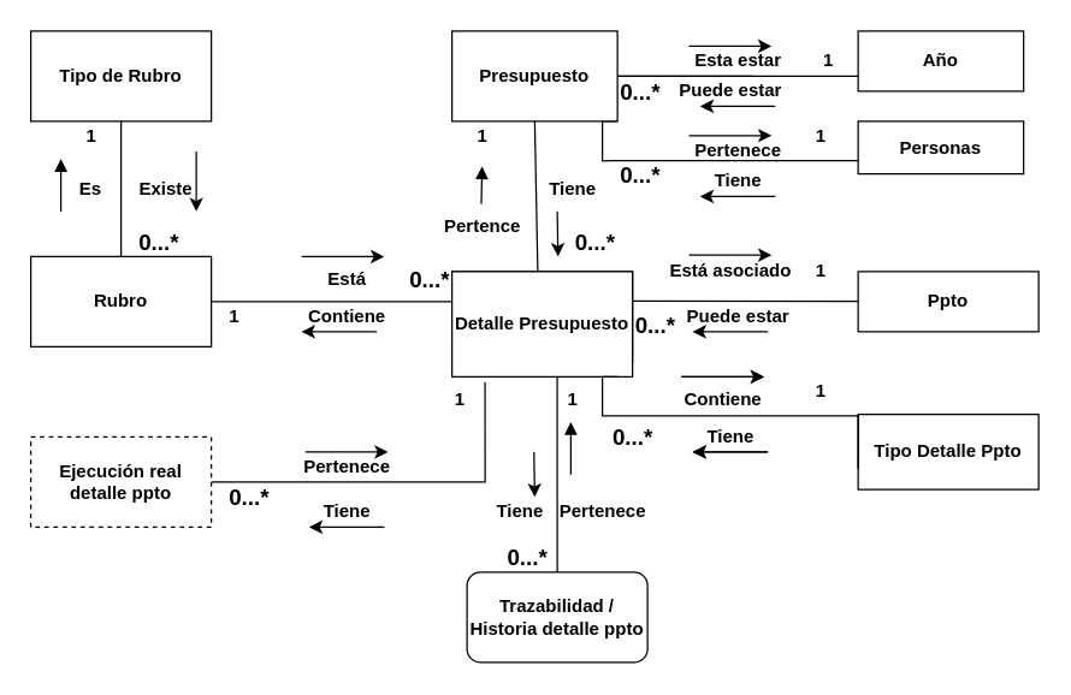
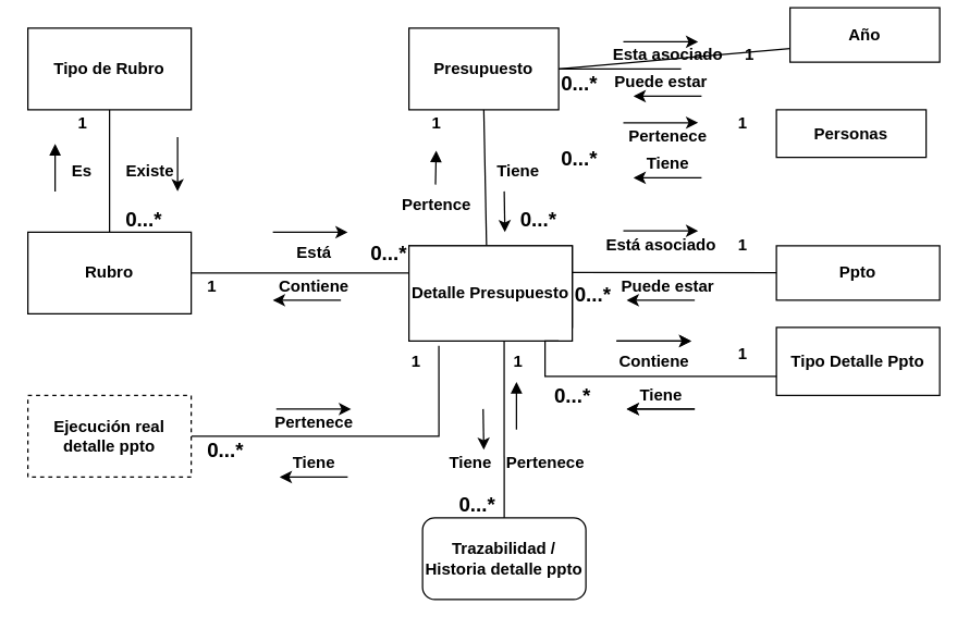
  <mxCell id="0" />
  <mxCell id="1" parent="0" />
  <mxCell id="2" value="Tipo de Rubro" style="rounded=0;whiteSpace=wrap;html=1;fontStyle=1" parent="1" vertex="1"><mxGeometry x="20" y="20" width="120" height="60" as="geometry" /></mxCell>
  <mxCell id="3" style="edgeStyle=orthogonalEdgeStyle;rounded=0;orthogonalLoop=1;jettySize=auto;html=1;exitX=0.5;exitY=0;exitDx=0;exitDy=0;entryX=0.5;entryY=1;entryDx=0;entryDy=0;endArrow=none;endFill=0;" parent="1" source="5" target="2" edge="1"><mxGeometry relative="1" as="geometry" /></mxCell>
  <mxCell id="4" style="edgeStyle=none;rounded=0;orthogonalLoop=1;jettySize=auto;html=1;exitX=1;exitY=0.5;exitDx=0;exitDy=0;endArrow=none;endFill=0;" parent="1" source="5" edge="1"><mxGeometry relative="1" as="geometry"><mxPoint x="300" y="200" as="targetPoint" /></mxGeometry></mxCell>
  <mxCell id="5" value="Rubro" style="rounded=0;whiteSpace=wrap;html=1;fontStyle=1" parent="1" vertex="1"><mxGeometry x="20" y="170" width="120" height="60" as="geometry" /></mxCell>
  <mxCell id="6" value="Es" style="text;html=1;align=center;verticalAlign=middle;whiteSpace=wrap;rounded=0;fontStyle=1" parent="1" vertex="1"><mxGeometry x="30" y="110" width="60" height="30" as="geometry" /></mxCell>
  <mxCell id="7" value="Existe" style="text;html=1;align=center;verticalAlign=middle;whiteSpace=wrap;rounded=0;fontStyle=1" parent="1" vertex="1"><mxGeometry x="80" y="110" width="60" height="30" as="geometry" /></mxCell>
  <mxCell id="8" value="" style="endArrow=block;html=1;rounded=0;endFill=1;" parent="1" edge="1"><mxGeometry width="50" height="50" relative="1" as="geometry"><mxPoint x="40" y="140" as="sourcePoint" /><mxPoint x="40" y="105" as="targetPoint" /></mxGeometry></mxCell>
  <mxCell id="9" value="" style="endArrow=classic;html=1;rounded=0;" parent="1" edge="1"><mxGeometry width="50" height="50" relative="1" as="geometry"><mxPoint x="130" y="100" as="sourcePoint" /><mxPoint x="130" y="140" as="targetPoint" /></mxGeometry></mxCell>
  <mxCell id="10" style="edgeStyle=none;rounded=0;orthogonalLoop=1;jettySize=auto;html=1;exitX=1;exitY=0.5;exitDx=0;exitDy=0;entryX=0;entryY=0.75;entryDx=0;entryDy=0;endArrow=none;endFill=0;" parent="1" source="13" target="18" edge="1"><mxGeometry relative="1" as="geometry" /></mxCell>
  <mxCell id="11" style="edgeStyle=none;rounded=0;orthogonalLoop=1;jettySize=auto;html=1;exitX=0.5;exitY=1;exitDx=0;exitDy=0;endArrow=none;endFill=0;" parent="1" source="13" edge="1"><mxGeometry relative="1" as="geometry"><mxPoint x="357" y="180" as="targetPoint" /></mxGeometry></mxCell>
- <mxCell id="12" style="edgeStyle=orthogonalEdgeStyle;rounded=0;orthogonalLoop=1;jettySize=auto;html=1;exitX=1;exitY=1;exitDx=0;exitDy=0;entryX=0;entryY=0.75;entryDx=0;entryDy=0;endArrow=none;endFill=0;" parent="1" source="13" target="19" edge="1"><mxGeometry relative="1" as="geometry"><Array as="points"><mxPoint x="400" y="80" /><mxPoint x="400" y="106" /></Array></mxGeometry></mxCell>
  <mxCell id="13" value="Presupuesto" style="rounded=0;whiteSpace=wrap;html=1;fontStyle=1" parent="1" vertex="1"><mxGeometry x="300" y="20" width="110" height="60" as="geometry" /></mxCell>
  <mxCell id="14" value="Detalle Presupuesto" style="rounded=0;whiteSpace=wrap;html=1;" parent="1" vertex="1"><mxGeometry x="300" y="180" width="120" height="60" as="geometry" /></mxCell>
  <mxCell id="15" value="Detalle Presupuesto" style="rounded=0;whiteSpace=wrap;html=1;fontStyle=1" parent="1" vertex="1"><mxGeometry x="300" y="180" width="120" height="70" as="geometry" /></mxCell>
  <mxCell id="16" style="edgeStyle=orthogonalEdgeStyle;rounded=0;orthogonalLoop=1;jettySize=auto;html=1;exitX=1;exitY=0.5;exitDx=0;exitDy=0;entryX=0.183;entryY=1.05;entryDx=0;entryDy=0;entryPerimeter=0;endArrow=none;endFill=0;" parent="1" source="17" target="15" edge="1"><mxGeometry relative="1" as="geometry" /></mxCell>
  <mxCell id="17" value="Ejecución real detalle ppto" style="rounded=0;whiteSpace=wrap;html=1;fontStyle=1;dashed=1;" parent="1" vertex="1"><mxGeometry x="20" y="290" width="120" height="60" as="geometry" /></mxCell>
- <mxCell id="18" value="Año" style="rounded=0;whiteSpace=wrap;html=1;fontStyle=1" parent="1" vertex="1"><mxGeometry x="570" y="20" width="110" height="40" as="geometry" /></mxCell>
+ <mxCell id="18" value="Año" style="rounded=0;whiteSpace=wrap;html=1;fontStyle=1" parent="1" vertex="1"><mxGeometry x="580" y="5" width="110" height="40" as="geometry" /></mxCell>
  <mxCell id="19" value="Personas" style="rounded=0;whiteSpace=wrap;html=1;fontStyle=1" parent="1" vertex="1"><mxGeometry x="570" y="80" width="110" height="35" as="geometry" /></mxCell>
  <mxCell id="20" value="Ppto" style="rounded=0;whiteSpace=wrap;html=1;fontStyle=1" parent="1" vertex="1"><mxGeometry x="570" y="180" width="120" height="40" as="geometry" /></mxCell>
- <mxCell id="21" value="Tipo Detalle Ppto" style="rounded=0;whiteSpace=wrap;html=1;fontStyle=1" parent="1" vertex="1"><mxGeometry x="570" y="275" width="120" height="50" as="geometry" /></mxCell>
+ <mxCell id="21" value="Tipo Detalle Ppto" style="rounded=0;whiteSpace=wrap;html=1;fontStyle=1" parent="1" vertex="1"><mxGeometry x="570" y="240" width="120" height="50" as="geometry" /></mxCell>
  <mxCell id="22" value="Trazabilidad / Historia detalle ppto" style="whiteSpace=wrap;html=1;fontStyle=1;rounded=1;" parent="1" vertex="1"><mxGeometry x="310" y="380" width="120" height="60" as="geometry" /></mxCell>
  <mxCell id="23" value="" style="endArrow=none;html=1;rounded=0;entryX=0.583;entryY=1;entryDx=0;entryDy=0;entryPerimeter=0;" parent="1" source="22" target="15" edge="1"><mxGeometry width="50" height="50" relative="1" as="geometry"><mxPoint x="370" y="309.289" as="sourcePoint" /><mxPoint x="370" y="259.289" as="targetPoint" /></mxGeometry></mxCell>
  <mxCell id="24" style="edgeStyle=orthogonalEdgeStyle;rounded=0;orthogonalLoop=1;jettySize=auto;html=1;exitX=1;exitY=1;exitDx=0;exitDy=0;entryX=0;entryY=0.72;entryDx=0;entryDy=0;endArrow=none;endFill=0;entryPerimeter=0;" edge="1" parent="1" target="21"><mxGeometry relative="1" as="geometry"><Array as="points"><mxPoint x="400" y="250" /><mxPoint x="400" y="276" /></Array><mxPoint x="410" y="250" as="sourcePoint" /><mxPoint x="500" y="276.25" as="targetPoint" /></mxGeometry></mxCell>
  <mxCell id="25" style="edgeStyle=none;rounded=0;orthogonalLoop=1;jettySize=auto;html=1;exitX=1;exitY=0.5;exitDx=0;exitDy=0;entryX=0;entryY=0.75;entryDx=0;entryDy=0;endArrow=none;endFill=0;" edge="1" parent="1"><mxGeometry relative="1" as="geometry"><mxPoint x="410" y="50" as="sourcePoint" /><mxPoint x="500" y="50" as="targetPoint" /></mxGeometry></mxCell>
  <mxCell id="26" style="edgeStyle=none;rounded=0;orthogonalLoop=1;jettySize=auto;html=1;exitX=1;exitY=0.5;exitDx=0;exitDy=0;endArrow=none;endFill=0;" edge="1" parent="1" target="20"><mxGeometry relative="1" as="geometry"><mxPoint x="420" y="199.5" as="sourcePoint" /><mxPoint x="500" y="200" as="targetPoint" /></mxGeometry></mxCell>
- <mxCell id="27" value="Esta estar" style="text;strokeColor=none;fillColor=none;html=1;fontSize=12;fontStyle=1;verticalAlign=middle;align=center;" vertex="1" parent="1"><mxGeometry x="440" y="20" width="100" height="40" as="geometry" /></mxCell>
+ <mxCell id="27" value="Esta asociado" style="text;strokeColor=none;fillColor=none;html=1;fontSize=12;fontStyle=1;verticalAlign=middle;align=center;" vertex="1" parent="1"><mxGeometry x="440" y="20" width="100" height="40" as="geometry" /></mxCell>
  <mxCell id="28" value="Puede estar" style="text;strokeColor=none;fillColor=none;html=1;fontSize=12;fontStyle=1;verticalAlign=middle;align=center;" vertex="1" parent="1"><mxGeometry x="435" y="40" width="100" height="40" as="geometry" /></mxCell>
  <mxCell id="29" value="1" style="text;strokeColor=none;fillColor=none;html=1;fontSize=12;fontStyle=1;verticalAlign=middle;align=center;" vertex="1" parent="1"><mxGeometry x="535" y="30" width="30" height="20" as="geometry" /></mxCell>
  <mxCell id="30" value="" style="endArrow=classic;html=1;rounded=0;fontSize=12;" edge="1" parent="1"><mxGeometry width="50" height="50" relative="1" as="geometry"><mxPoint x="457.5" y="30" as="sourcePoint" /><mxPoint x="512.5" y="30" as="targetPoint" /><Array as="points"><mxPoint x="457.5" y="30" /></Array></mxGeometry></mxCell>
  <mxCell id="31" value="" style="endArrow=classic;html=1;rounded=0;fontSize=12;" edge="1" parent="1"><mxGeometry width="50" height="50" relative="1" as="geometry"><mxPoint x="515" y="70" as="sourcePoint" /><mxPoint x="465" y="70" as="targetPoint" /></mxGeometry></mxCell>
  <mxCell id="32" value="0...*" style="text;strokeColor=none;fillColor=none;html=1;fontSize=15;fontStyle=1;verticalAlign=middle;align=center;" vertex="1" parent="1"><mxGeometry x="410" y="50" width="30" height="20" as="geometry" /></mxCell>
  <mxCell id="33" value="1" style="text;strokeColor=none;fillColor=none;html=1;fontSize=12;fontStyle=1;verticalAlign=middle;align=center;" vertex="1" parent="1"><mxGeometry x="45" y="80" width="30" height="20" as="geometry" /></mxCell>
  <mxCell id="34" value="0...*" style="text;strokeColor=none;fillColor=none;html=1;fontSize=15;fontStyle=1;verticalAlign=middle;align=center;" vertex="1" parent="1"><mxGeometry x="90" y="150" width="30" height="20" as="geometry" /></mxCell>
  <mxCell id="35" value="Pertence" style="text;strokeColor=none;fillColor=none;html=1;fontSize=12;fontStyle=1;verticalAlign=middle;align=center;" vertex="1" parent="1"><mxGeometry x="270" y="130" width="100" height="40" as="geometry" /></mxCell>
  <mxCell id="36" value="Tiene" style="text;strokeColor=none;fillColor=none;html=1;fontSize=12;fontStyle=1;verticalAlign=middle;align=center;" vertex="1" parent="1"><mxGeometry x="330" y="105" width="100" height="40" as="geometry" /></mxCell>
  <mxCell id="37" value="" style="endArrow=classic;html=1;rounded=0;" edge="1" parent="1"><mxGeometry width="50" height="50" relative="1" as="geometry"><mxPoint x="370" y="140" as="sourcePoint" /><mxPoint x="370.5" y="170" as="targetPoint" /></mxGeometry></mxCell>
  <mxCell id="38" value="" style="endArrow=block;html=1;rounded=0;endFill=1;" edge="1" parent="1"><mxGeometry width="50" height="50" relative="1" as="geometry"><mxPoint x="319.5" y="135" as="sourcePoint" /><mxPoint x="320" y="110" as="targetPoint" /></mxGeometry></mxCell>
  <mxCell id="39" value="1" style="text;strokeColor=none;fillColor=none;html=1;fontSize=12;fontStyle=1;verticalAlign=middle;align=center;" vertex="1" parent="1"><mxGeometry x="305" y="80" width="30" height="20" as="geometry" /></mxCell>
  <mxCell id="40" value="0...*" style="text;strokeColor=none;fillColor=none;html=1;fontSize=15;fontStyle=1;verticalAlign=middle;align=center;" vertex="1" parent="1"><mxGeometry x="380" y="150" width="30" height="20" as="geometry" /></mxCell>
  <mxCell id="41" value="Pertenece" style="text;strokeColor=none;fillColor=none;html=1;fontSize=12;fontStyle=1;verticalAlign=middle;align=center;" vertex="1" parent="1"><mxGeometry x="440" y="80" width="100" height="40" as="geometry" /></mxCell>
  <mxCell id="42" value="Tiene" style="text;strokeColor=none;fillColor=none;html=1;fontSize=12;fontStyle=1;verticalAlign=middle;align=center;" vertex="1" parent="1"><mxGeometry x="440" y="100" width="100" height="40" as="geometry" /></mxCell>
  <mxCell id="43" value="" style="endArrow=classic;html=1;rounded=0;fontSize=12;" edge="1" parent="1"><mxGeometry width="50" height="50" relative="1" as="geometry"><mxPoint x="457.5" y="89.5" as="sourcePoint" /><mxPoint x="512.5" y="89.5" as="targetPoint" /><Array as="points"><mxPoint x="457.5" y="89.5" /></Array></mxGeometry></mxCell>
  <mxCell id="44" value="" style="endArrow=classic;html=1;rounded=0;fontSize=12;" edge="1" parent="1"><mxGeometry width="50" height="50" relative="1" as="geometry"><mxPoint x="515" y="130" as="sourcePoint" /><mxPoint x="465" y="130" as="targetPoint" /></mxGeometry></mxCell>
  <mxCell id="45" value="0...*" style="text;strokeColor=none;fillColor=none;html=1;fontSize=15;fontStyle=1;verticalAlign=middle;align=center;" vertex="1" parent="1"><mxGeometry x="410" y="105" width="30" height="20" as="geometry" /></mxCell>
  <mxCell id="46" value="1" style="text;strokeColor=none;fillColor=none;html=1;fontSize=12;fontStyle=1;verticalAlign=middle;align=center;" vertex="1" parent="1"><mxGeometry x="530" y="80" width="30" height="20" as="geometry" /></mxCell>
  <mxCell id="47" value="Puede estar" style="text;strokeColor=none;fillColor=none;html=1;fontSize=12;fontStyle=1;verticalAlign=middle;align=center;" vertex="1" parent="1"><mxGeometry x="440" y="190" width="100" height="40" as="geometry" /></mxCell>
  <mxCell id="48" value="Está asociado" style="text;strokeColor=none;fillColor=none;html=1;fontSize=12;fontStyle=1;verticalAlign=middle;align=center;" vertex="1" parent="1"><mxGeometry x="435" y="160" width="100" height="40" as="geometry" /></mxCell>
  <mxCell id="49" value="" style="endArrow=classic;html=1;rounded=0;fontSize=12;" edge="1" parent="1"><mxGeometry width="50" height="50" relative="1" as="geometry"><mxPoint x="510" y="220" as="sourcePoint" /><mxPoint x="460" y="220" as="targetPoint" /></mxGeometry></mxCell>
  <mxCell id="50" value="" style="endArrow=classic;html=1;rounded=0;fontSize=12;" edge="1" parent="1"><mxGeometry width="50" height="50" relative="1" as="geometry"><mxPoint x="457.5" y="169" as="sourcePoint" /><mxPoint x="512.5" y="169" as="targetPoint" /><Array as="points"><mxPoint x="457.5" y="169" /></Array></mxGeometry></mxCell>
  <mxCell id="51" value="0...*" style="text;strokeColor=none;fillColor=none;html=1;fontSize=15;fontStyle=1;verticalAlign=middle;align=center;" vertex="1" parent="1"><mxGeometry x="420" y="205" width="30" height="20" as="geometry" /></mxCell>
  <mxCell id="52" value="1" style="text;strokeColor=none;fillColor=none;html=1;fontSize=12;fontStyle=1;verticalAlign=middle;align=center;" vertex="1" parent="1"><mxGeometry x="530" y="170" width="30" height="20" as="geometry" /></mxCell>
  <mxCell id="53" value="Contiene" style="text;strokeColor=none;fillColor=none;html=1;fontSize=12;fontStyle=1;verticalAlign=middle;align=center;" vertex="1" parent="1"><mxGeometry x="430" y="245" width="100" height="40" as="geometry" /></mxCell>
  <mxCell id="54" value="Tiene" style="text;strokeColor=none;fillColor=none;html=1;fontSize=12;fontStyle=1;verticalAlign=middle;align=center;" vertex="1" parent="1"><mxGeometry x="435" y="270" width="100" height="40" as="geometry" /></mxCell>
  <mxCell id="55" value="" style="endArrow=classic;html=1;rounded=0;fontSize=12;" edge="1" parent="1"><mxGeometry width="50" height="50" relative="1" as="geometry"><mxPoint x="452.5" y="250" as="sourcePoint" /><mxPoint x="507.5" y="250" as="targetPoint" /><Array as="points"><mxPoint x="452.5" y="250" /></Array></mxGeometry></mxCell>
  <mxCell id="56" value="" style="endArrow=classic;html=1;rounded=0;fontSize=12;" edge="1" parent="1"><mxGeometry width="50" height="50" relative="1" as="geometry"><mxPoint x="510" y="300" as="sourcePoint" /><mxPoint x="460" y="300" as="targetPoint" /></mxGeometry></mxCell>
  <mxCell id="57" value="1" style="text;strokeColor=none;fillColor=none;html=1;fontSize=12;fontStyle=1;verticalAlign=middle;align=center;" vertex="1" parent="1"><mxGeometry x="530" y="250" width="30" height="20" as="geometry" /></mxCell>
  <mxCell id="58" value="0...*" style="text;strokeColor=none;fillColor=none;html=1;fontSize=15;fontStyle=1;verticalAlign=middle;align=center;" vertex="1" parent="1"><mxGeometry x="405" y="280" width="30" height="20" as="geometry" /></mxCell>
  <mxCell id="59" value="Está" style="text;strokeColor=none;fillColor=none;html=1;fontSize=12;fontStyle=1;verticalAlign=middle;align=center;" vertex="1" parent="1"><mxGeometry x="180" y="165" width="100" height="40" as="geometry" /></mxCell>
  <mxCell id="60" value="Contiene" style="text;strokeColor=none;fillColor=none;html=1;fontSize=12;fontStyle=1;verticalAlign=middle;align=center;" vertex="1" parent="1"><mxGeometry x="180" y="190" width="100" height="40" as="geometry" /></mxCell>
  <mxCell id="61" value="" style="endArrow=classic;html=1;rounded=0;fontSize=12;" edge="1" parent="1"><mxGeometry width="50" height="50" relative="1" as="geometry"><mxPoint x="200" y="170" as="sourcePoint" /><mxPoint x="255" y="170" as="targetPoint" /><Array as="points"><mxPoint x="200" y="170" /></Array></mxGeometry></mxCell>
  <mxCell id="62" value="" style="endArrow=classic;html=1;rounded=0;fontSize=12;" edge="1" parent="1"><mxGeometry width="50" height="50" relative="1" as="geometry"><mxPoint x="250" y="220" as="sourcePoint" /><mxPoint x="200" y="220" as="targetPoint" /></mxGeometry></mxCell>
  <mxCell id="63" value="0...*" style="text;strokeColor=none;fillColor=none;html=1;fontSize=15;fontStyle=1;verticalAlign=middle;align=center;" vertex="1" parent="1"><mxGeometry x="270" y="175" width="30" height="20" as="geometry" /></mxCell>
  <mxCell id="64" value="1" style="text;strokeColor=none;fillColor=none;html=1;fontSize=12;fontStyle=1;verticalAlign=middle;align=center;" vertex="1" parent="1"><mxGeometry x="140" y="200" width="30" height="20" as="geometry" /></mxCell>
  <mxCell id="65" value="" style="endArrow=classic;html=1;rounded=0;fontSize=12;" edge="1" parent="1"><mxGeometry width="50" height="50" relative="1" as="geometry"><mxPoint x="452.5" y="250" as="sourcePoint" /><mxPoint x="507.5" y="250" as="targetPoint" /><Array as="points"><mxPoint x="452.5" y="250" /></Array></mxGeometry></mxCell>
  <mxCell id="66" value="" style="endArrow=classic;html=1;rounded=0;fontSize=12;" edge="1" parent="1"><mxGeometry width="50" height="50" relative="1" as="geometry"><mxPoint x="510" y="300" as="sourcePoint" /><mxPoint x="460" y="300" as="targetPoint" /></mxGeometry></mxCell>
  <mxCell id="67" value="Tiene" style="text;strokeColor=none;fillColor=none;html=1;fontSize=12;fontStyle=1;verticalAlign=middle;align=center;" vertex="1" parent="1"><mxGeometry x="180" y="320" width="100" height="40" as="geometry" /></mxCell>
  <mxCell id="68" value="Pertenece" style="text;strokeColor=none;fillColor=none;html=1;fontSize=12;fontStyle=1;verticalAlign=middle;align=center;" vertex="1" parent="1"><mxGeometry x="180" y="290" width="100" height="40" as="geometry" /></mxCell>
  <mxCell id="69" value="" style="endArrow=classic;html=1;rounded=0;fontSize=12;" edge="1" parent="1"><mxGeometry width="50" height="50" relative="1" as="geometry"><mxPoint x="202.5" y="300" as="sourcePoint" /><mxPoint x="257.5" y="300" as="targetPoint" /><Array as="points"><mxPoint x="202.5" y="300" /></Array></mxGeometry></mxCell>
  <mxCell id="70" value="" style="endArrow=classic;html=1;rounded=0;fontSize=12;" edge="1" parent="1"><mxGeometry width="50" height="50" relative="1" as="geometry"><mxPoint x="255" y="350" as="sourcePoint" /><mxPoint x="205" y="350" as="targetPoint" /></mxGeometry></mxCell>
  <mxCell id="71" value="1" style="text;strokeColor=none;fillColor=none;html=1;fontSize=12;fontStyle=1;verticalAlign=middle;align=center;" vertex="1" parent="1"><mxGeometry x="290" y="255" width="30" height="20" as="geometry" /></mxCell>
  <mxCell id="72" value="0...*" style="text;strokeColor=none;fillColor=none;html=1;fontSize=15;fontStyle=1;verticalAlign=middle;align=center;" vertex="1" parent="1"><mxGeometry x="150" y="320" width="30" height="20" as="geometry" /></mxCell>
  <mxCell id="73" value="Pertenece" style="text;strokeColor=none;fillColor=none;html=1;fontSize=12;fontStyle=1;verticalAlign=middle;align=center;" vertex="1" parent="1"><mxGeometry x="350" y="320" width="100" height="40" as="geometry" /></mxCell>
  <mxCell id="74" value="Tiene" style="text;strokeColor=none;fillColor=none;html=1;fontSize=12;fontStyle=1;verticalAlign=middle;align=center;" vertex="1" parent="1"><mxGeometry x="295" y="320" width="100" height="40" as="geometry" /></mxCell>
  <mxCell id="75" value="" style="endArrow=classic;html=1;rounded=0;" edge="1" parent="1"><mxGeometry width="50" height="50" relative="1" as="geometry"><mxPoint x="354.5" y="300" as="sourcePoint" /><mxPoint x="355" y="330" as="targetPoint" /></mxGeometry></mxCell>
  <mxCell id="76" value="" style="endArrow=block;html=1;rounded=0;endFill=1;" edge="1" parent="1"><mxGeometry width="50" height="50" relative="1" as="geometry"><mxPoint x="379" y="315" as="sourcePoint" /><mxPoint x="379" y="280" as="targetPoint" /></mxGeometry></mxCell>
  <mxCell id="77" value="0...*" style="text;strokeColor=none;fillColor=none;html=1;fontSize=15;fontStyle=1;verticalAlign=middle;align=center;" vertex="1" parent="1"><mxGeometry x="335" y="360" width="30" height="20" as="geometry" /></mxCell>
  <mxCell id="78" value="1" style="text;strokeColor=none;fillColor=none;html=1;fontSize=12;fontStyle=1;verticalAlign=middle;align=center;" vertex="1" parent="1"><mxGeometry x="365" y="255" width="30" height="20" as="geometry" /></mxCell>
